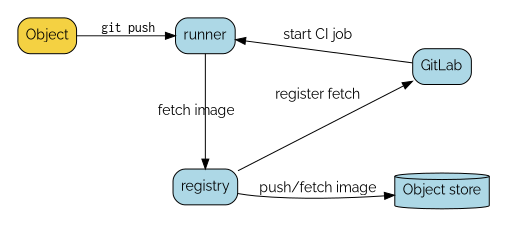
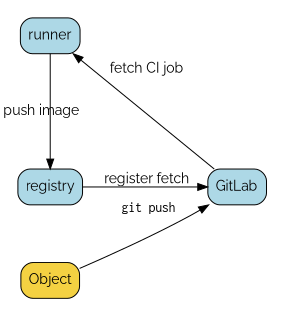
  strict digraph {
    compound=true
    fontname=Raleway
    newrank=true
    nodesep=0.8
    rankdir=LR
    node [fillcolor=lightblue fontname=Raleway shape=rect style="filled,rounded"]
    edge [fontname=Raleway]
    runner
    registry
    GitLab
-   n4 [label="Object store" shape=cylinder]
    n5 [fillcolor="#f4d142" label=Object]
    subgraph sub_1 {
      rank=same
      runner
      registry
    }
-   runner -> registry [label=" fetch image"]
+   runner -> registry [label=" push image"]
    registry -> GitLab [label=" register fetch"]
-   registry -> n4 [label=" push/fetch image"]
-   GitLab -> runner [label=" start CI job"]
-   n5 -> runner [fontname=courier label=" git push"]
+   GitLab -> runner [label=" fetch CI job"]
+   n5 -> GitLab [fontname=courier label=" git push"]
  }
